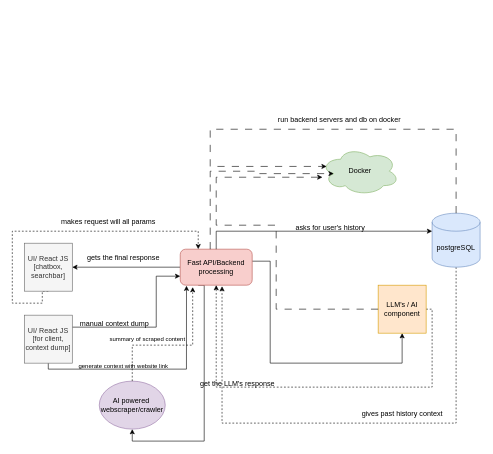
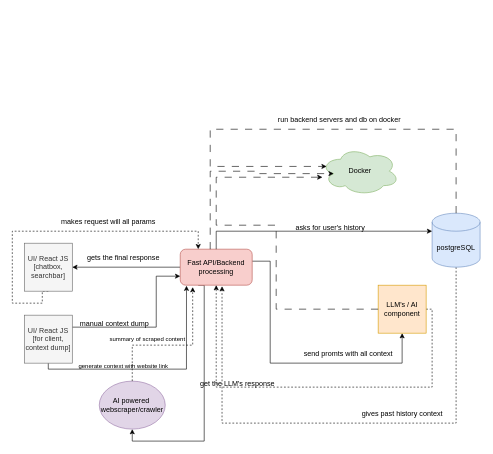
  <mxCell id="0" />
  <mxCell id="1" parent="0" />
  <mxCell id="2" value="" style="whiteSpace=wrap;strokeWidth=2;" parent="1" vertex="1"><mxGeometry x="330" y="38" width="320" as="geometry" /></mxCell>
  <mxCell id="3" value="" style="curved=1;dashed=1;dashPattern=2 3;startArrow=none;endArrow=none;exitX=1;exitY=0.25;entryX=-Infinity;entryY=Infinity;" parent="1" edge="1"><mxGeometry relative="1" as="geometry"><Array as="points"><mxPoint x="454" y="20" /></Array><mxPoint x="286" y="33.5" as="sourcePoint" /></mxGeometry></mxCell>
  <mxCell id="4" value="Hosted on Cloud" style="curved=1;dashed=1;dashPattern=2 3;startArrow=none;endArrow=none;exitX=-Infinity;exitY=Infinity;entryX=0.5;entryY=1;entryDx=0;entryDy=0;" parent="1" edge="1"><mxGeometry relative="1" as="geometry"><Array as="points"><mxPoint x="564" y="20" /><mxPoint x="300" y="125" /></Array><mxPoint x="213" y="74" as="targetPoint" /><mxPoint as="offset" /></mxGeometry></mxCell>
  <mxCell id="5" value="" style="curved=1;dashed=1;dashPattern=2 3;startArrow=none;endArrow=block;exitX=-Infinity;exitY=-Infinity;entryX=1;entryY=0.73;" parent="1" source="2" edge="1"><mxGeometry relative="1" as="geometry"><Array as="points"><mxPoint x="564" y="55" /><mxPoint x="454" y="55" /></Array><mxPoint x="286" y="59.42" as="targetPoint" /></mxGeometry></mxCell>
  <mxCell id="6" style="edgeStyle=orthogonalEdgeStyle;rounded=0;orthogonalLoop=1;jettySize=auto;html=1;exitX=0.5;exitY=1;exitDx=0;exitDy=0;entryX=0.25;entryY=0;entryDx=0;entryDy=0;dashed=1;" parent="1" source="7" target="12" edge="1"><mxGeometry relative="1" as="geometry"><Array as="points"><mxPoint x="70" y="485" /><mxPoint x="70" y="505" /><mxPoint x="20" y="505" /><mxPoint x="20" y="385" /><mxPoint x="330" y="385" /></Array></mxGeometry></mxCell>
  <mxCell id="7" value="UI/ React JS&lt;br&gt;[chatbox,&lt;br&gt;&lt;div&gt;searchbar]&lt;/div&gt;" style="whiteSpace=wrap;html=1;aspect=fixed;fillColor=#f5f5f5;fontColor=#333333;strokeColor=#666666;" parent="1" vertex="1"><mxGeometry x="40" y="405" width="80" height="80" as="geometry" /></mxCell>
  <mxCell id="8" style="edgeStyle=orthogonalEdgeStyle;rounded=0;orthogonalLoop=1;jettySize=auto;html=1;exitX=0;exitY=0.5;exitDx=0;exitDy=0;" parent="1" source="12" target="7" edge="1"><mxGeometry relative="1" as="geometry" /></mxCell>
  <mxCell id="9" style="edgeStyle=orthogonalEdgeStyle;rounded=0;orthogonalLoop=1;jettySize=auto;html=1;" parent="1" source="12" target="16" edge="1"><mxGeometry relative="1" as="geometry"><Array as="points"><mxPoint x="450" y="435" /><mxPoint x="450" y="605" /><mxPoint x="670" y="605" /></Array></mxGeometry></mxCell>
  <mxCell id="10" style="edgeStyle=orthogonalEdgeStyle;rounded=0;orthogonalLoop=1;jettySize=auto;html=1;exitX=0;exitY=1;exitDx=0;exitDy=0;" edge="1" parent="1" source="12"><mxGeometry relative="1" as="geometry"><mxPoint x="300" y="475" as="targetPoint" /></mxGeometry></mxCell>
  <mxCell id="11" style="edgeStyle=orthogonalEdgeStyle;rounded=0;orthogonalLoop=1;jettySize=auto;html=1;exitX=0.25;exitY=1;exitDx=0;exitDy=0;entryX=0.5;entryY=1;entryDx=0;entryDy=0;" edge="1" parent="1" source="12" target="32"><mxGeometry relative="1" as="geometry"><Array as="points"><mxPoint x="340" y="475" /><mxPoint x="340" y="735" /><mxPoint x="220" y="735" /></Array></mxGeometry></mxCell>
  <mxCell id="12" value="Fast API/Backend&lt;br&gt;processing" style="rounded=1;whiteSpace=wrap;html=1;fillColor=#f8cecc;strokeColor=#b85450;" parent="1" vertex="1"><mxGeometry x="300" y="415" width="120" height="60" as="geometry" /></mxCell>
  <mxCell id="13" style="edgeStyle=orthogonalEdgeStyle;rounded=0;orthogonalLoop=1;jettySize=auto;html=1;exitX=0.5;exitY=1;exitDx=0;exitDy=0;exitPerimeter=0;dashed=1;entryX=0.581;entryY=1.029;entryDx=0;entryDy=0;entryPerimeter=0;" parent="1" source="14" target="12" edge="1"><mxGeometry relative="1" as="geometry"><Array as="points"><mxPoint x="760" y="705" /><mxPoint x="370" y="705" /></Array><mxPoint x="370" y="485" as="targetPoint" /></mxGeometry></mxCell>
  <mxCell id="14" value="postgreSQL" style="shape=cylinder3;whiteSpace=wrap;html=1;boundedLbl=1;backgroundOutline=1;size=15;fillColor=#dae8fc;strokeColor=#6c8ebf;" parent="1" vertex="1"><mxGeometry x="720" y="355" width="80" height="90" as="geometry" /></mxCell>
  <mxCell id="15" style="edgeStyle=orthogonalEdgeStyle;rounded=0;orthogonalLoop=1;jettySize=auto;html=1;exitX=1;exitY=0.5;exitDx=0;exitDy=0;entryX=0.5;entryY=1;entryDx=0;entryDy=0;dashed=1;" parent="1" source="16" target="12" edge="1"><mxGeometry relative="1" as="geometry"><Array as="points"><mxPoint x="720" y="515" /><mxPoint x="720" y="645" /><mxPoint x="360" y="645" /></Array></mxGeometry></mxCell>
  <mxCell id="16" value="LLM's / AI component" style="whiteSpace=wrap;html=1;aspect=fixed;fillColor=#ffe6cc;strokeColor=#d79b00;rounded=0;" parent="1" vertex="1"><mxGeometry x="630" y="475" width="80" height="80" as="geometry" /></mxCell>
  <mxCell id="17" value="Docker" style="ellipse;shape=cloud;whiteSpace=wrap;html=1;fillColor=#d5e8d4;strokeColor=#82b366;" parent="1" vertex="1"><mxGeometry x="535" y="245" width="130" height="80" as="geometry" /></mxCell>
  <mxCell id="18" style="edgeStyle=orthogonalEdgeStyle;rounded=0;orthogonalLoop=1;jettySize=auto;html=1;entryX=0.16;entryY=0.55;entryDx=0;entryDy=0;entryPerimeter=0;dashed=1;dashPattern=12 12;" parent="1" source="12" target="17" edge="1"><mxGeometry relative="1" as="geometry"><Array as="points"><mxPoint x="350" y="285" /><mxPoint x="429" y="285" /></Array></mxGeometry></mxCell>
  <mxCell id="19" style="edgeStyle=orthogonalEdgeStyle;rounded=0;orthogonalLoop=1;jettySize=auto;html=1;dashed=1;dashPattern=12 12;" parent="1" source="16" target="17" edge="1"><mxGeometry relative="1" as="geometry"><mxPoint x="430" y="285" as="targetPoint" /><Array as="points"><mxPoint x="460" y="515" /><mxPoint x="460" y="375" /><mxPoint x="360" y="375" /><mxPoint x="360" y="295" /></Array></mxGeometry></mxCell>
+ <mxCell id="20" value="send promts with all context" style="text;html=1;align=center;verticalAlign=middle;resizable=0;points=[];autosize=1;strokeColor=none;fillColor=none;" parent="1" vertex="1"><mxGeometry x="495" y="575" width="170" height="30" as="geometry" /></mxCell>
  <mxCell id="21" value="gives past history context" style="text;html=1;align=center;verticalAlign=middle;resizable=0;points=[];autosize=1;strokeColor=none;fillColor=none;" parent="1" vertex="1"><mxGeometry x="590" y="675" width="160" height="30" as="geometry" /></mxCell>
  <mxCell id="22" value="run backend servers and db on docker" style="text;html=1;align=center;verticalAlign=middle;resizable=0;points=[];autosize=1;strokeColor=none;fillColor=none;" parent="1" vertex="1"><mxGeometry x="450" y="185" width="230" height="30" as="geometry" /></mxCell>
  <mxCell id="23" value="get the LLM's response" style="text;html=1;align=center;verticalAlign=middle;resizable=0;points=[];autosize=1;strokeColor=none;fillColor=none;" parent="1" vertex="1"><mxGeometry x="320" y="625" width="150" height="30" as="geometry" /></mxCell>
  <mxCell id="24" style="edgeStyle=orthogonalEdgeStyle;rounded=0;orthogonalLoop=1;jettySize=auto;html=1;entryX=0;entryY=0;entryDx=0;entryDy=30;entryPerimeter=0;" parent="1" source="12" target="14" edge="1"><mxGeometry relative="1" as="geometry"><Array as="points"><mxPoint x="360" y="385" /><mxPoint x="700" y="385" /></Array></mxGeometry></mxCell>
  <mxCell id="25" value="asks for user's history" style="text;html=1;align=center;verticalAlign=middle;resizable=0;points=[];autosize=1;strokeColor=none;fillColor=none;" parent="1" vertex="1"><mxGeometry x="480" y="365" width="140" height="30" as="geometry" /></mxCell>
  <mxCell id="26" value="gets the final response" style="text;html=1;align=center;verticalAlign=middle;resizable=0;points=[];autosize=1;strokeColor=none;fillColor=none;" parent="1" vertex="1"><mxGeometry x="135" y="415" width="140" height="30" as="geometry" /></mxCell>
  <mxCell id="27" value="makes request will all params" style="text;html=1;align=center;verticalAlign=middle;resizable=0;points=[];autosize=1;strokeColor=none;fillColor=none;" parent="1" vertex="1"><mxGeometry x="90" y="355" width="180" height="30" as="geometry" /></mxCell>
  <mxCell id="28" style="edgeStyle=orthogonalEdgeStyle;rounded=0;orthogonalLoop=1;jettySize=auto;html=1;exitX=0.5;exitY=0;exitDx=0;exitDy=0;exitPerimeter=0;entryX=0.07;entryY=0.4;entryDx=0;entryDy=0;entryPerimeter=0;dashed=1;dashPattern=12 12;" parent="1" source="14" target="17" edge="1"><mxGeometry relative="1" as="geometry"><Array as="points"><mxPoint x="760" y="215" /><mxPoint x="350" y="215" /><mxPoint x="350" y="277" /></Array></mxGeometry></mxCell>
  <mxCell id="29" style="edgeStyle=orthogonalEdgeStyle;rounded=0;orthogonalLoop=1;jettySize=auto;html=1;exitX=1;exitY=0.25;exitDx=0;exitDy=0;entryX=0;entryY=0.75;entryDx=0;entryDy=0;" edge="1" parent="1" source="31" target="12"><mxGeometry relative="1" as="geometry"><Array as="points"><mxPoint x="260" y="545" /><mxPoint x="260" y="460" /></Array></mxGeometry></mxCell>
  <mxCell id="30" style="edgeStyle=orthogonalEdgeStyle;rounded=0;orthogonalLoop=1;jettySize=auto;html=1;entryX=0.087;entryY=1.015;entryDx=0;entryDy=0;entryPerimeter=0;" edge="1" parent="1" source="31" target="12"><mxGeometry relative="1" as="geometry"><Array as="points"><mxPoint x="80" y="615" /><mxPoint x="310" y="615" /><mxPoint x="310" y="476" /></Array></mxGeometry></mxCell>
  <mxCell id="31" value="&lt;span style=&quot;color: rgb(51, 51, 51);&quot;&gt;UI/ React JS&lt;/span&gt;&lt;br style=&quot;color: rgb(51, 51, 51);&quot;&gt;&lt;div style=&quot;color: rgb(51, 51, 51);&quot;&gt;[for client,&lt;br&gt;context dump]&lt;/div&gt;" style="whiteSpace=wrap;html=1;aspect=fixed;fillColor=#f5f5f5;fontColor=#333333;strokeColor=#666666;" vertex="1" parent="1"><mxGeometry x="40" y="525" width="80" height="80" as="geometry" /></mxCell>
  <mxCell id="32" value="AI powered&amp;nbsp;&lt;br&gt;webscraper/crawler" style="ellipse;whiteSpace=wrap;html=1;fillColor=#e1d5e7;strokeColor=#9673a6;" vertex="1" parent="1"><mxGeometry x="165" y="635" width="110" height="80" as="geometry" /></mxCell>
  <mxCell id="33" value="manual context dump" style="text;html=1;align=center;verticalAlign=middle;resizable=0;points=[];autosize=1;strokeColor=none;fillColor=none;" vertex="1" parent="1"><mxGeometry x="120" y="525" width="140" height="30" as="geometry" /></mxCell>
  <mxCell id="34" value="generate context with website link" style="text;html=1;align=center;verticalAlign=middle;resizable=0;points=[];autosize=1;strokeColor=none;fillColor=none;fontSize=10;" vertex="1" parent="1"><mxGeometry x="120" y="595" width="170" height="30" as="geometry" /></mxCell>
  <mxCell id="35" value="summary of scraped content" style="text;html=1;align=center;verticalAlign=middle;resizable=0;points=[];autosize=1;strokeColor=none;fillColor=none;fontSize=10;" vertex="1" parent="1"><mxGeometry x="170" y="550" width="150" height="30" as="geometry" /></mxCell>
  <mxCell id="36" style="edgeStyle=orthogonalEdgeStyle;rounded=0;orthogonalLoop=1;jettySize=auto;html=1;exitX=0.5;exitY=0;exitDx=0;exitDy=0;entryX=0.173;entryY=1.055;entryDx=0;entryDy=0;entryPerimeter=0;dashed=1;" edge="1" parent="1" source="32" target="12"><mxGeometry relative="1" as="geometry"><Array as="points"><mxPoint x="220" y="575" /><mxPoint x="321" y="575" /></Array></mxGeometry></mxCell>
